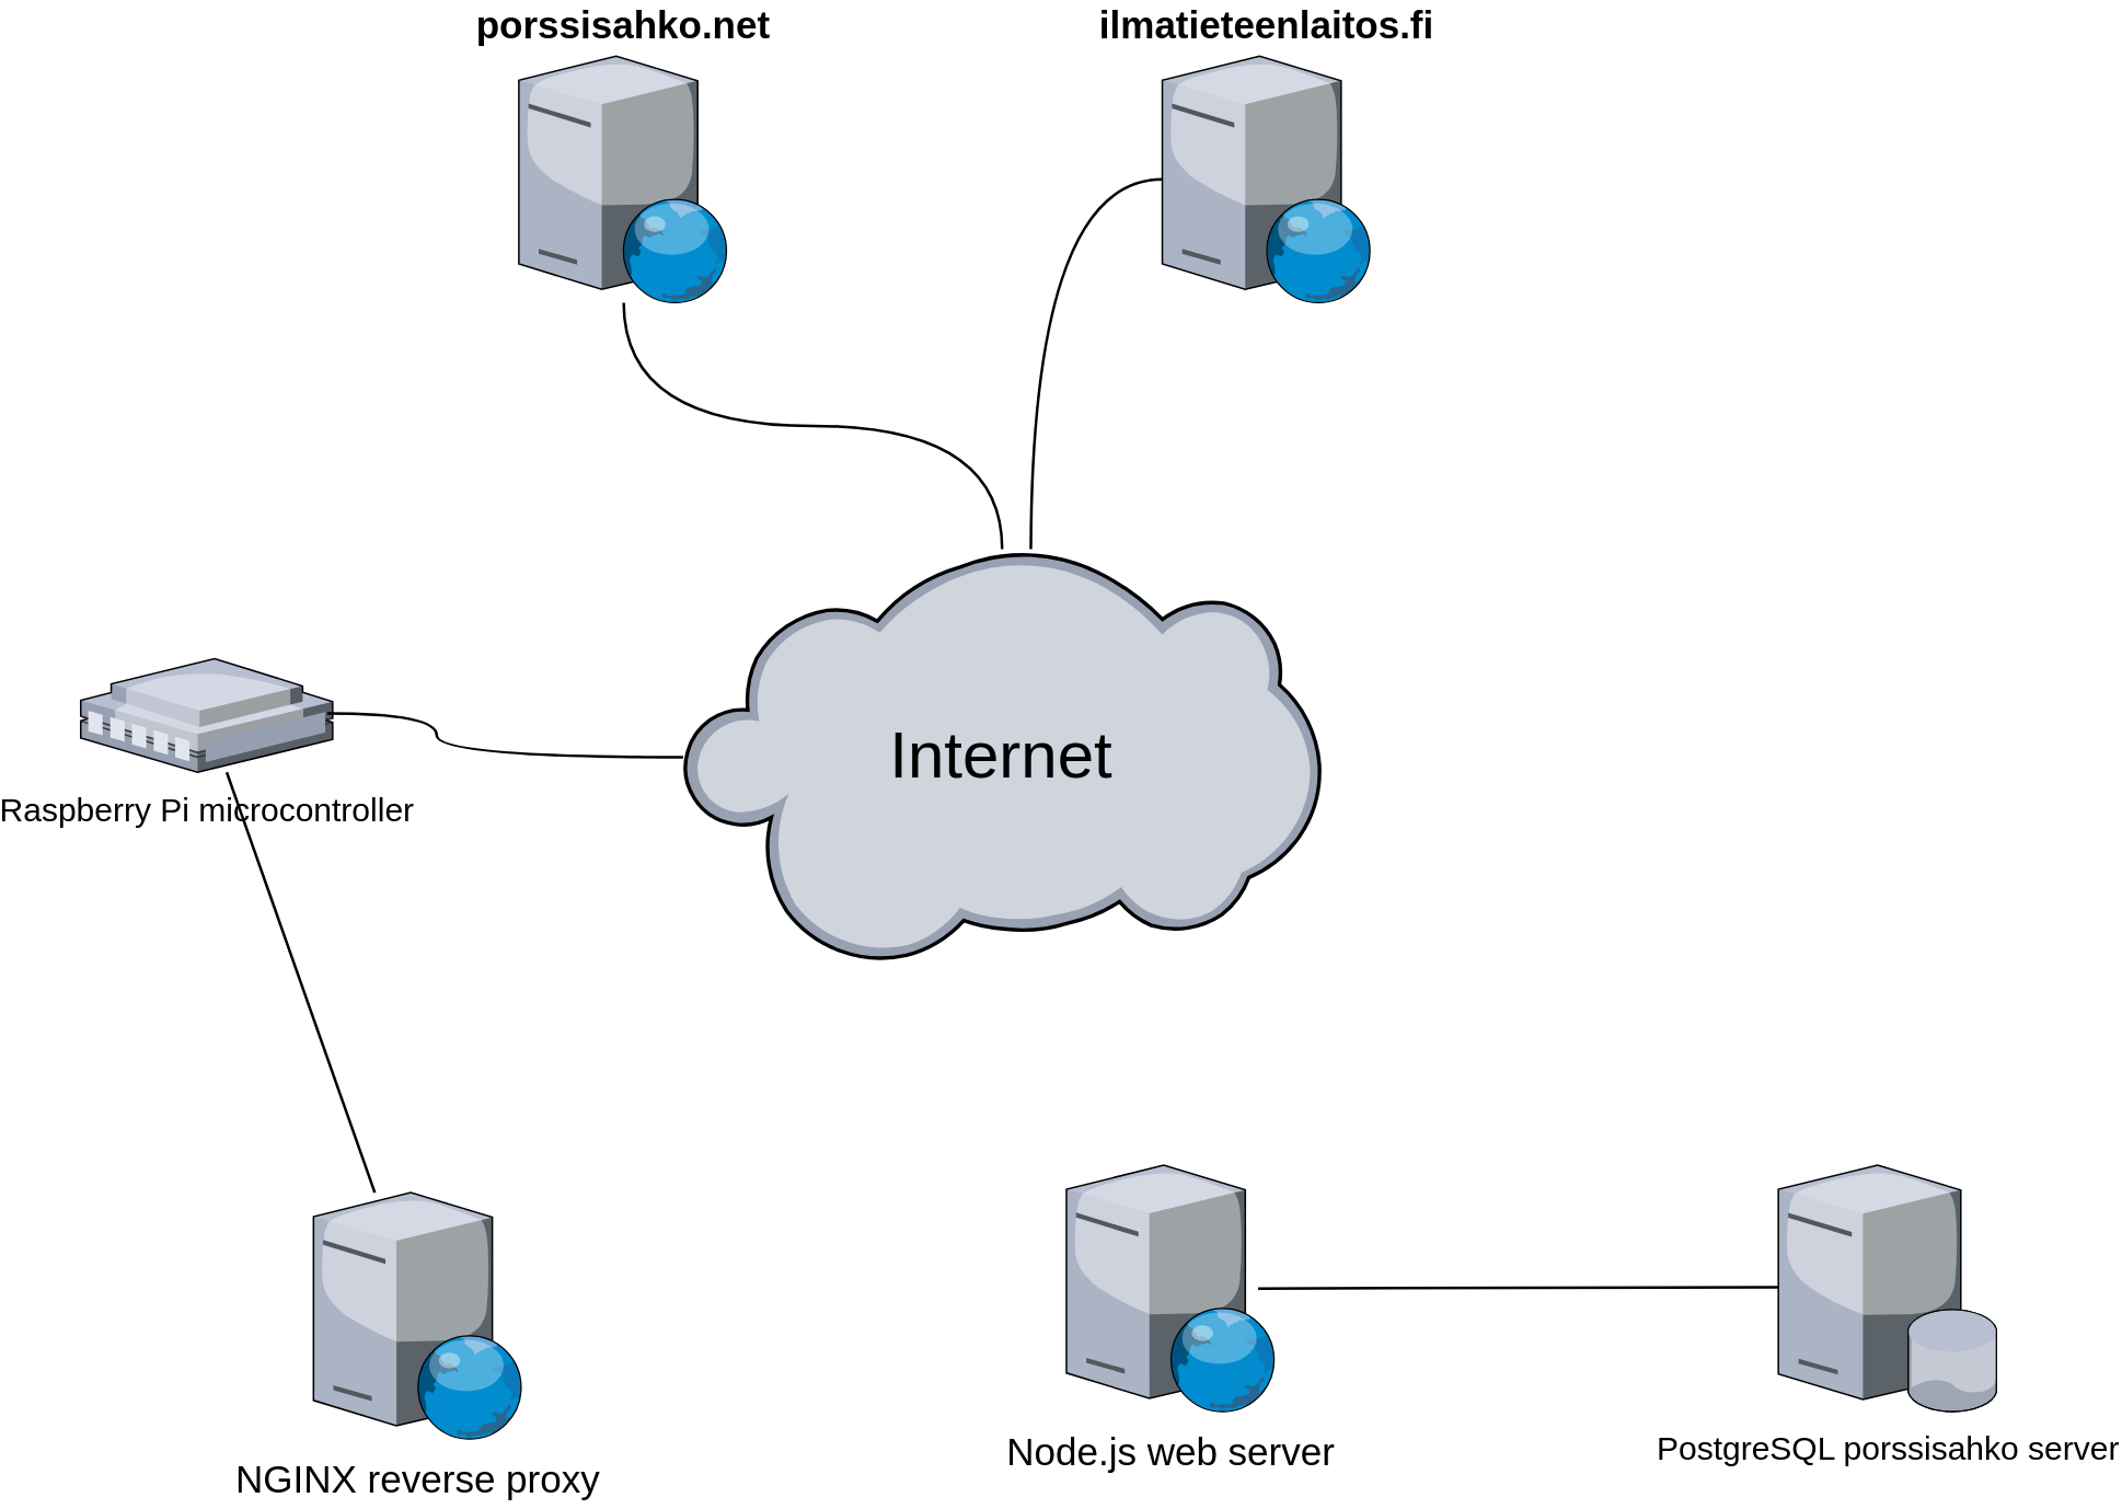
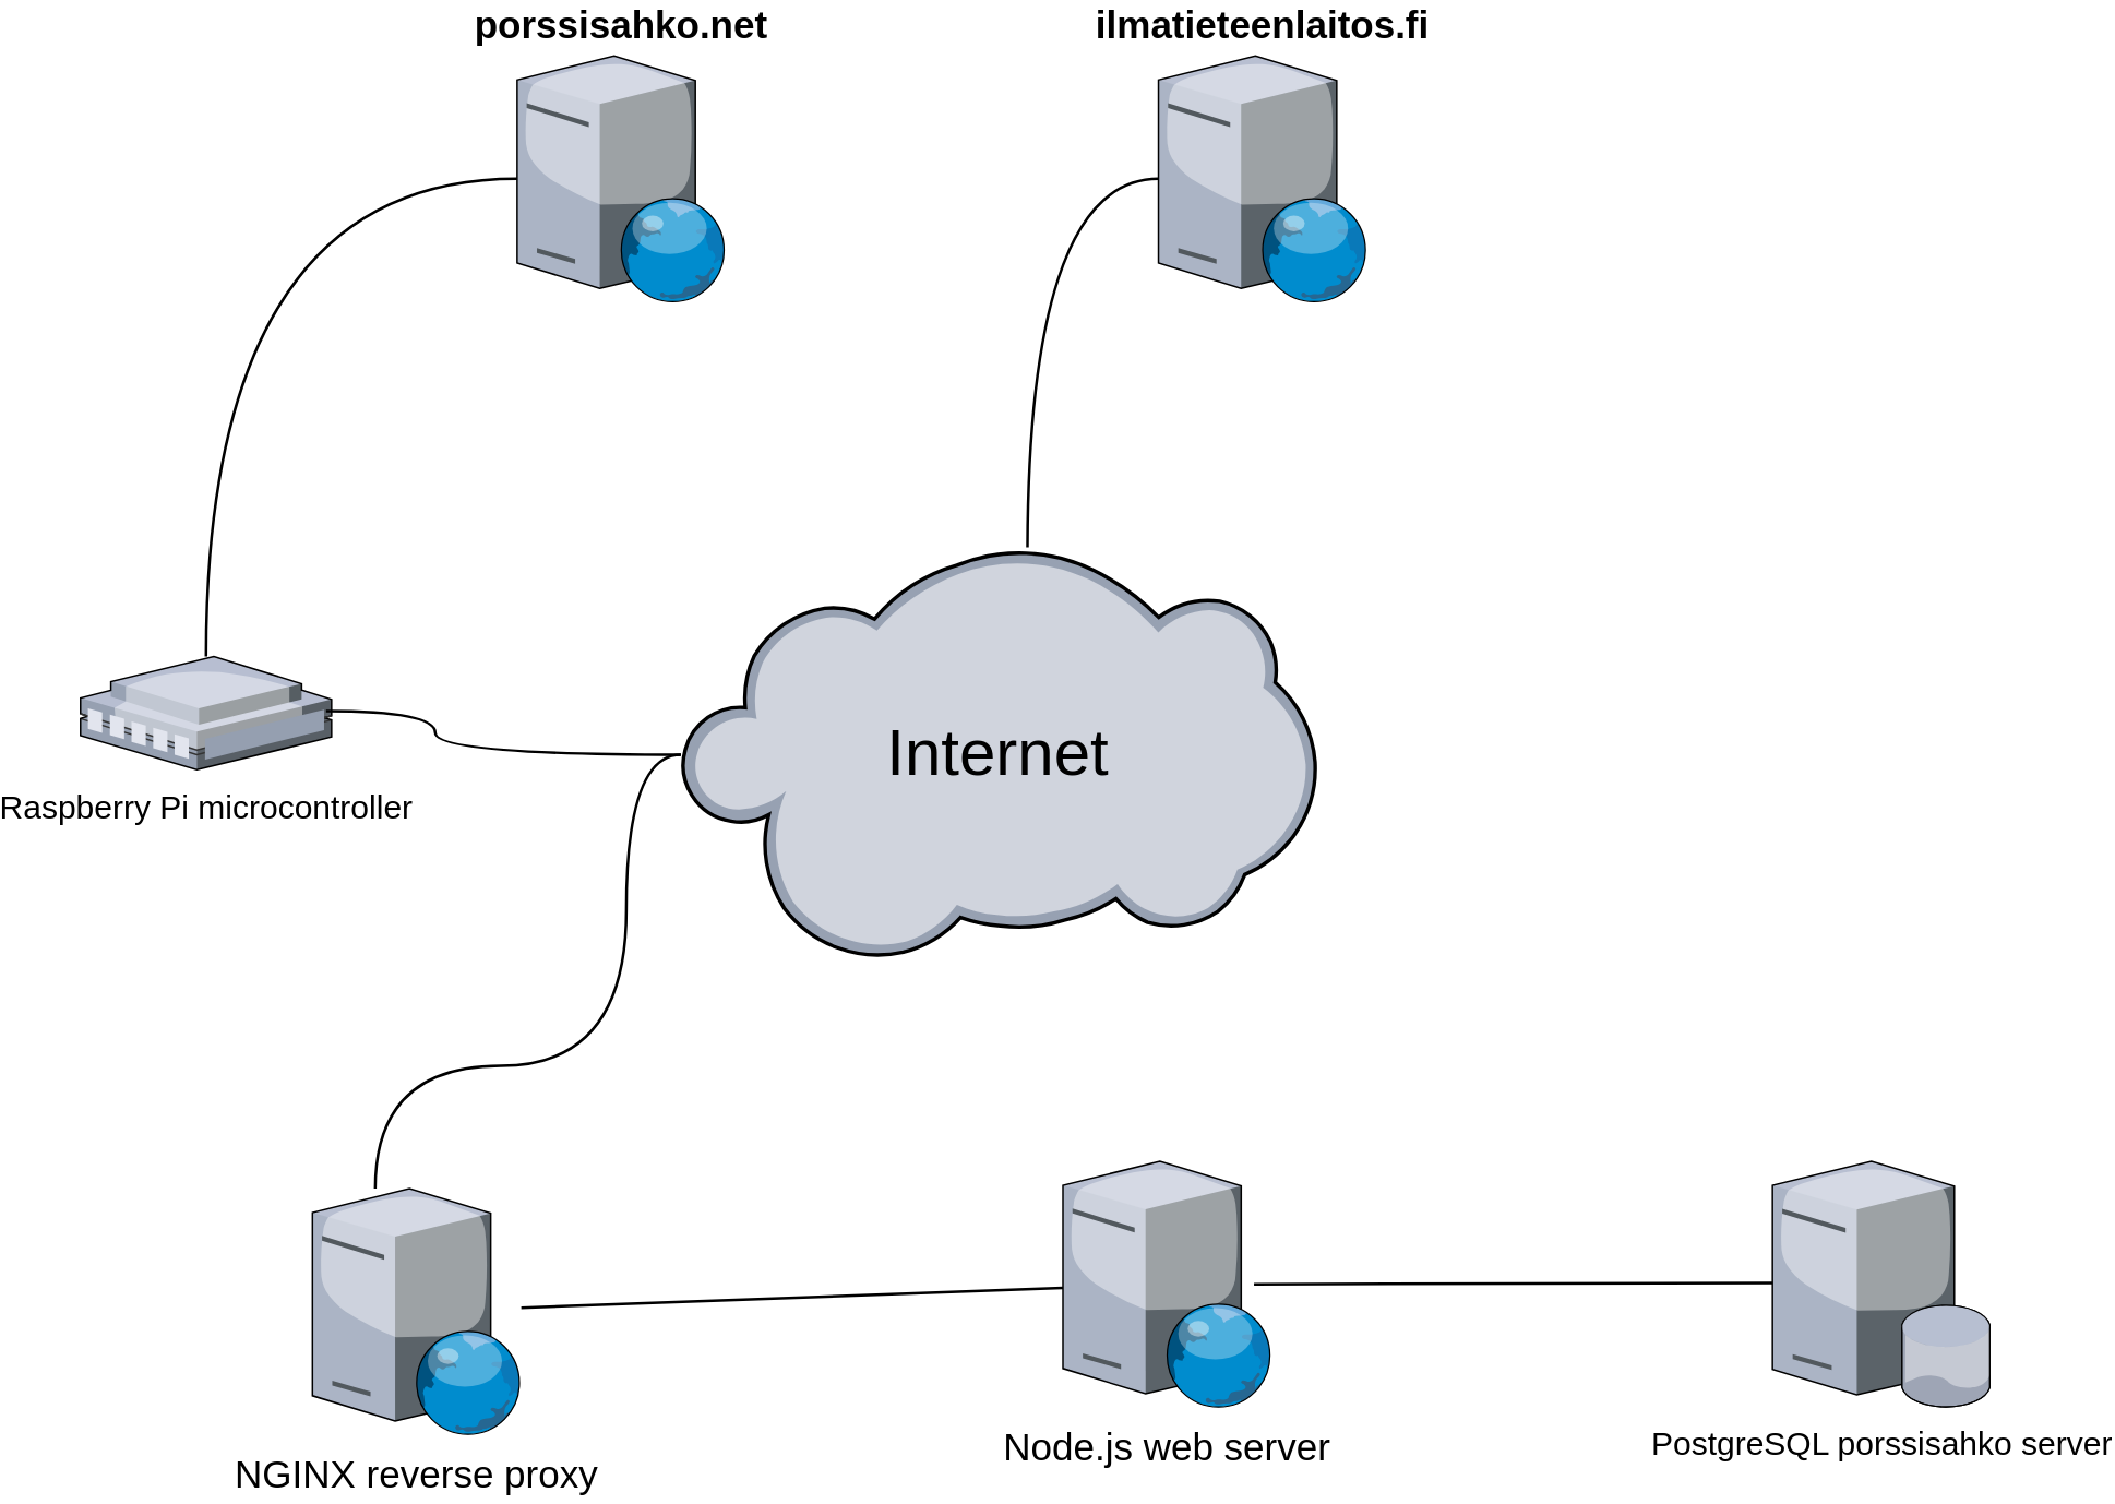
  <mxCell id="0" />
  <mxCell id="1" parent="0" />
  <mxCell id="2" value="Internet" style="verticalLabelPosition=middle;sketch=0;aspect=fixed;html=1;verticalAlign=middle;strokeColor=none;align=center;outlineConnect=0;shape=mxgraph.citrix.cloud;horizontal=1;fontSize=24;labelPosition=center;" vertex="1" parent="1"><mxGeometry x="240" y="200" width="232.9" height="152" as="geometry" /></mxCell>
  <mxCell id="3" value="porssisahko.net" style="verticalLabelPosition=top;sketch=0;aspect=fixed;html=1;verticalAlign=bottom;strokeColor=none;align=center;outlineConnect=0;shape=mxgraph.citrix.web_server;labelPosition=center;fontSize=14;fontStyle=1" vertex="1" parent="1"><mxGeometry x="180" y="20" width="76.5" height="90" as="geometry" /></mxCell>
  <mxCell id="4" value="ilmatieteenlaitos.fi" style="verticalLabelPosition=top;sketch=0;aspect=fixed;html=1;verticalAlign=bottom;strokeColor=none;align=center;outlineConnect=0;shape=mxgraph.citrix.web_server;labelPosition=center;fontSize=14;fontStyle=1" vertex="1" parent="1"><mxGeometry x="415" y="20" width="76.5" height="90" as="geometry" /></mxCell>
  <mxCell id="5" value="NGINX reverse proxy" style="verticalLabelPosition=bottom;sketch=0;aspect=fixed;html=1;verticalAlign=top;strokeColor=none;align=center;outlineConnect=0;shape=mxgraph.citrix.web_server;labelPosition=center;fontSize=14;fontStyle=0" vertex="1" parent="1"><mxGeometry x="105" y="435" width="76.5" height="90" as="geometry" /></mxCell>
  <mxCell id="6" value="Node.js web server" style="verticalLabelPosition=bottom;sketch=0;aspect=fixed;html=1;verticalAlign=top;strokeColor=none;align=center;outlineConnect=0;shape=mxgraph.citrix.web_server;labelPosition=center;fontSize=14;fontStyle=0" vertex="1" parent="1"><mxGeometry x="380" y="425" width="76.5" height="90" as="geometry" /></mxCell>
  <mxCell id="7" value="PostgreSQL porssisahko server" style="verticalLabelPosition=bottom;sketch=0;aspect=fixed;html=1;verticalAlign=top;strokeColor=none;align=center;outlineConnect=0;shape=mxgraph.citrix.database_server;" vertex="1" parent="1"><mxGeometry x="640" y="425" width="80" height="90" as="geometry" /></mxCell>
  <mxCell id="8" value="Raspberry Pi microcontroller" style="verticalLabelPosition=bottom;sketch=0;aspect=fixed;html=1;verticalAlign=top;strokeColor=none;align=center;outlineConnect=0;shape=mxgraph.citrix.remote_office;" vertex="1" parent="1"><mxGeometry x="20" y="240" width="92" height="41.5" as="geometry" /></mxCell>
- <mxCell id="9" value="" style="endArrow=none;html=1;rounded=0;edgeStyle=orthogonalEdgeStyle;curved=1;" edge="1" parent="1" source="3" target="2"><mxGeometry width="50" height="50" relative="1" as="geometry"><mxPoint x="230" y="130" as="sourcePoint" /><mxPoint x="280" y="80" as="targetPoint" /></mxGeometry></mxCell>
+ <mxCell id="9" value="" style="endArrow=none;html=1;rounded=0;edgeStyle=orthogonalEdgeStyle;curved=1;" edge="1" parent="1" source="3" target="8"><mxGeometry width="50" height="50" relative="1" as="geometry"><mxPoint x="230" y="130" as="sourcePoint" /><mxPoint x="280" y="80" as="targetPoint" /></mxGeometry></mxCell>
  <mxCell id="10" value="" style="endArrow=none;html=1;rounded=0;edgeStyle=orthogonalEdgeStyle;curved=1;" edge="1" parent="1" source="4"><mxGeometry width="50" height="50" relative="1" as="geometry"><mxPoint x="228" y="120" as="sourcePoint" /><mxPoint x="367" y="200" as="targetPoint" /></mxGeometry></mxCell>
- <mxCell id="12" value="" style="endArrow=none;html=1;rounded=0;" edge="1" parent="1" source="5" target="8"><mxGeometry width="50" height="50" relative="1" as="geometry"><mxPoint x="170" y="470" as="sourcePoint" /><mxPoint x="270" y="450" as="targetPoint" /></mxGeometry></mxCell>
+ <mxCell id="11" value="" style="endArrow=none;html=1;rounded=0;edgeStyle=orthogonalEdgeStyle;curved=1;" edge="1" parent="1" source="5" target="2"><mxGeometry width="50" height="50" relative="1" as="geometry"><mxPoint x="480" y="75" as="sourcePoint" /><mxPoint x="377" y="220" as="targetPoint" /><Array as="points"><mxPoint x="128" y="390" /><mxPoint x="220" y="390" /><mxPoint x="220" y="276" /></Array></mxGeometry></mxCell>
+ <mxCell id="12" value="" style="endArrow=none;html=1;rounded=0;" edge="1" parent="1" source="5" target="6"><mxGeometry width="50" height="50" relative="1" as="geometry"><mxPoint x="170" y="470" as="sourcePoint" /><mxPoint x="270" y="450" as="targetPoint" /></mxGeometry></mxCell>
  <mxCell id="13" value="" style="endArrow=none;html=1;rounded=0;" edge="1" parent="1"><mxGeometry width="50" height="50" relative="1" as="geometry"><mxPoint x="450" y="470" as="sourcePoint" /><mxPoint x="640" y="469.5" as="targetPoint" /></mxGeometry></mxCell>
  <mxCell id="14" value="" style="endArrow=none;html=1;rounded=0;edgeStyle=orthogonalEdgeStyle;curved=1;" edge="1" parent="1" target="2"><mxGeometry width="50" height="50" relative="1" as="geometry"><mxPoint x="110" y="260" as="sourcePoint" /><mxPoint x="160" y="210" as="targetPoint" /><Array as="points"><mxPoint x="150" y="260" /><mxPoint x="150" y="276" /></Array></mxGeometry></mxCell>
